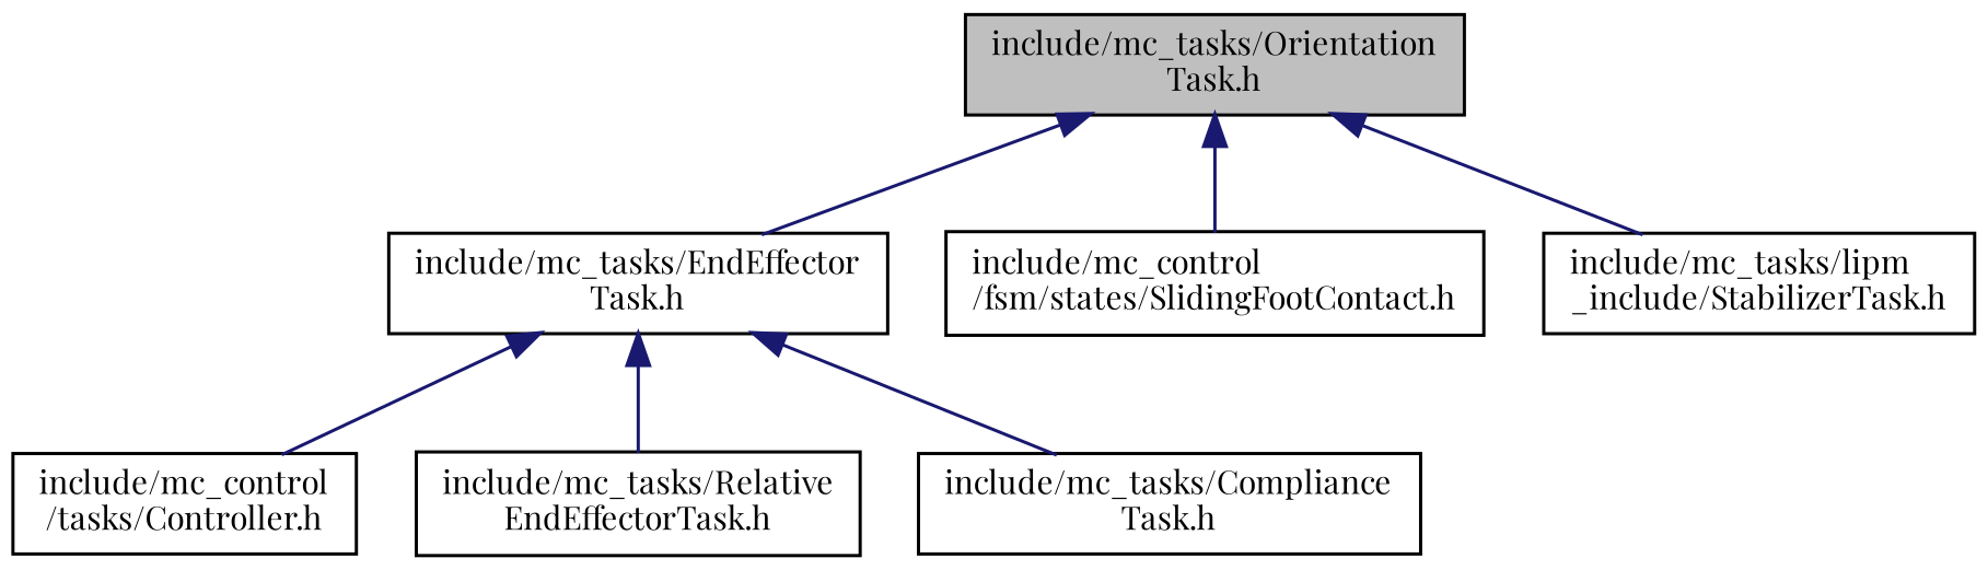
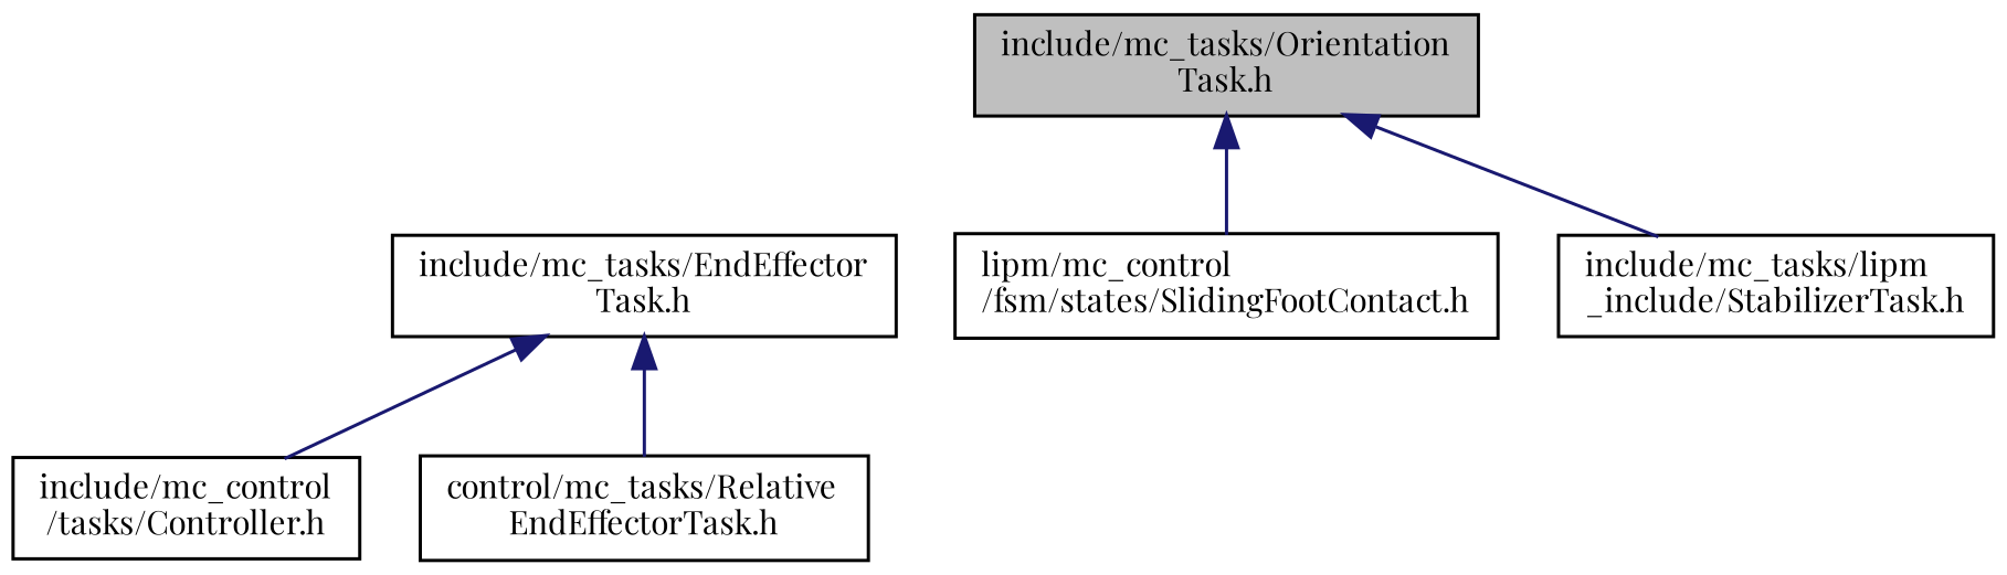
  digraph {
    fontname="Playfair Display"
    node [color=black fillcolor=white fontname="Playfair Display" fontsize=10 shape=record style=filled]
    edge [color=midnightblue dir=back fontname="Playfair Display" fontsize=10 labelfontname=Helvetica labelfontsize=10 style=solid]
    n1 [fillcolor=grey75 fontcolor=black height=0.2 label="include/mc_tasks/Orientation\lTask.h" width=0.4]
    n2 [height=0.2 label="include/mc_tasks/EndEffector\lTask.h" width=0.4]
-   n3 [height=0.2 label="include/mc_control\l/fsm/states/SlidingFootContact.h" width=0.4]
+   n3 [height=0.2 label="lipm/mc_control\l/fsm/states/SlidingFootContact.h" width=0.4]
    n4 [height=0.2 label="include/mc_tasks/lipm\l_include/StabilizerTask.h" width=0.4]
    n5 [height=0.2 label="include/mc_control\l/tasks/Controller.h" width=0.4]
-   n6 [height=0.2 label="include/mc_tasks/Relative\lEndEffectorTask.h" width=0.4]
-   n7 [height=0.2 label="include/mc_tasks/Compliance\lTask.h" width=0.4]
-   n1 -> n2
+   n6 [height=0.2 label="control/mc_tasks/Relative\lEndEffectorTask.h" width=0.4]
    n1 -> n3
    n1 -> n4
    n2 -> n5
    n2 -> n6
-   n2 -> n7
  }
